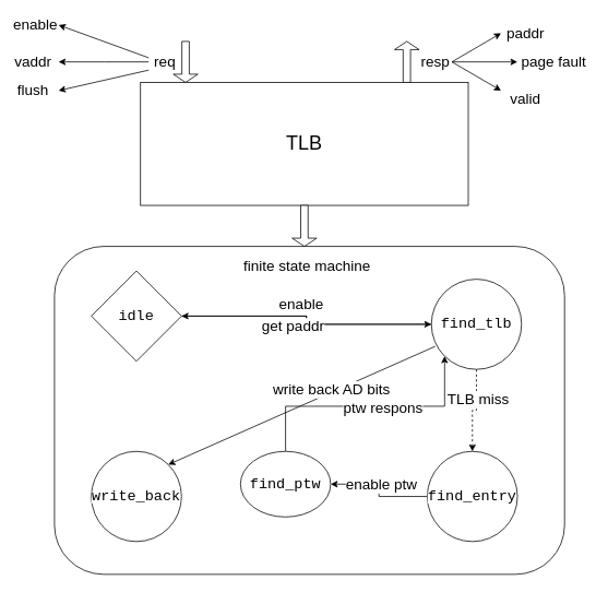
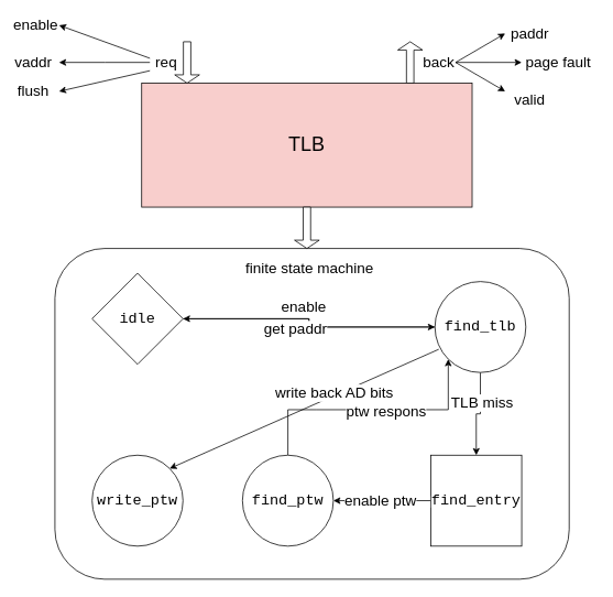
  <mxCell id="0" />
  <mxCell id="1" parent="0" />
  <mxCell id="2" value="" style="rounded=1;whiteSpace=wrap;html=1;" parent="1" vertex="1"><mxGeometry x="66" y="300" width="622.5" height="400" as="geometry" /></mxCell>
  <mxCell id="3" style="edgeStyle=orthogonalEdgeStyle;rounded=0;orthogonalLoop=1;jettySize=auto;html=1;exitX=1;exitY=0.5;exitDx=0;exitDy=0;" parent="1" source="4" target="26" edge="1"><mxGeometry relative="1" as="geometry" /></mxCell>
  <mxCell id="4" value="&lt;div style=&quot;font-family: &amp;#34;consolas&amp;#34; , &amp;#34;courier new&amp;#34; , monospace ; line-height: 22px&quot;&gt;&lt;span style=&quot;background-color: rgb(255 , 255 , 255)&quot;&gt;&lt;font style=&quot;font-size: 18px&quot;&gt;idle&lt;/font&gt;&lt;/span&gt;&lt;/div&gt;" style="rhombus;whiteSpace=wrap;html=1;aspect=fixed;" parent="1" vertex="1"><mxGeometry x="111" y="330" width="110" height="110" as="geometry" /></mxCell>
- <mxCell id="5" value="&lt;font style=&quot;font-size: 24px&quot;&gt;TLB&lt;/font&gt;" style="rounded=0;whiteSpace=wrap;html=1;" parent="1" vertex="1"><mxGeometry x="171" y="100" width="400" height="150" as="geometry" /></mxCell>
+ <mxCell id="5" value="&lt;font style=&quot;font-size: 24px&quot;&gt;TLB&lt;/font&gt;" style="rounded=0;whiteSpace=wrap;html=1;fillColor=#f8cecc;" parent="1" vertex="1"><mxGeometry x="171" y="100" width="400" height="150" as="geometry" /></mxCell>
  <mxCell id="6" value="" style="shape=singleArrow;direction=south;whiteSpace=wrap;html=1;" parent="1" vertex="1"><mxGeometry x="211" y="50" width="30" height="50" as="geometry" /></mxCell>
  <mxCell id="7" value="" style="shape=singleArrow;direction=south;whiteSpace=wrap;html=1;rotation=-180;" parent="1" vertex="1"><mxGeometry x="481" y="50" width="30" height="50" as="geometry" /></mxCell>
  <mxCell id="8" style="edgeStyle=orthogonalEdgeStyle;rounded=0;orthogonalLoop=1;jettySize=auto;html=1;exitX=0;exitY=0.5;exitDx=0;exitDy=0;" parent="1" source="9" edge="1"><mxGeometry relative="1" as="geometry"><mxPoint x="71" y="75" as="targetPoint" /></mxGeometry></mxCell>
  <mxCell id="9" value="&lt;span style=&quot;font-size: 18px&quot;&gt;req&lt;/span&gt;" style="text;html=1;strokeColor=none;fillColor=none;align=center;verticalAlign=middle;whiteSpace=wrap;rounded=0;" parent="1" vertex="1"><mxGeometry x="181" y="65" width="40" height="20" as="geometry" /></mxCell>
  <mxCell id="10" style="edgeStyle=orthogonalEdgeStyle;rounded=0;orthogonalLoop=1;jettySize=auto;html=1;exitX=1;exitY=0.5;exitDx=0;exitDy=0;" parent="1" source="11" edge="1"><mxGeometry relative="1" as="geometry"><mxPoint x="631" y="75" as="targetPoint" /></mxGeometry></mxCell>
- <mxCell id="11" value="&lt;font style=&quot;font-size: 18px&quot;&gt;resp&lt;/font&gt;" style="text;html=1;strokeColor=none;fillColor=none;align=center;verticalAlign=middle;whiteSpace=wrap;rounded=0;" parent="1" vertex="1"><mxGeometry x="511" y="65" width="40" height="20" as="geometry" /></mxCell>
+ <mxCell id="11" value="&lt;font style=&quot;font-size: 18px&quot;&gt;back&lt;/font&gt;" style="text;html=1;strokeColor=none;fillColor=none;align=center;verticalAlign=middle;whiteSpace=wrap;rounded=0;" parent="1" vertex="1"><mxGeometry x="511" y="65" width="40" height="20" as="geometry" /></mxCell>
  <mxCell id="12" value="" style="endArrow=classic;html=1;exitX=0;exitY=0.25;exitDx=0;exitDy=0;" parent="1" source="9" edge="1"><mxGeometry width="50" height="50" relative="1" as="geometry"><mxPoint x="71" y="110" as="sourcePoint" /><mxPoint x="71" y="30" as="targetPoint" /></mxGeometry></mxCell>
  <mxCell id="13" value="&lt;font style=&quot;font-size: 18px&quot;&gt;enable&lt;/font&gt;" style="text;html=1;strokeColor=none;fillColor=none;align=center;verticalAlign=middle;whiteSpace=wrap;rounded=0;" parent="1" vertex="1"><mxGeometry x="23" y="20" width="40" height="20" as="geometry" /></mxCell>
  <mxCell id="14" value="&lt;font style=&quot;font-size: 18px&quot;&gt;vaddr&lt;/font&gt;" style="text;html=1;strokeColor=none;fillColor=none;align=center;verticalAlign=middle;whiteSpace=wrap;rounded=0;" parent="1" vertex="1"><mxGeometry x="20" y="65" width="40" height="20" as="geometry" /></mxCell>
  <mxCell id="15" value="" style="endArrow=classic;html=1;exitX=0;exitY=1;exitDx=0;exitDy=0;" parent="1" source="9" edge="1"><mxGeometry width="50" height="50" relative="1" as="geometry"><mxPoint x="111" y="180" as="sourcePoint" /><mxPoint x="71" y="110" as="targetPoint" /></mxGeometry></mxCell>
  <mxCell id="16" value="&lt;font style=&quot;font-size: 18px&quot;&gt;flush&lt;/font&gt;" style="text;html=1;strokeColor=none;fillColor=none;align=center;verticalAlign=middle;whiteSpace=wrap;rounded=0;" parent="1" vertex="1"><mxGeometry x="20" y="100" width="40" height="20" as="geometry" /></mxCell>
  <mxCell id="17" value="" style="endArrow=classic;html=1;exitX=1;exitY=0.5;exitDx=0;exitDy=0;" parent="1" source="11" edge="1"><mxGeometry width="50" height="50" relative="1" as="geometry"><mxPoint x="591" y="100" as="sourcePoint" /><mxPoint x="611" y="40" as="targetPoint" /></mxGeometry></mxCell>
  <mxCell id="18" value="&lt;font style=&quot;font-size: 18px&quot;&gt;paddr&lt;/font&gt;" style="text;html=1;strokeColor=none;fillColor=none;align=center;verticalAlign=middle;whiteSpace=wrap;rounded=0;" parent="1" vertex="1"><mxGeometry x="621" y="30" width="40" height="20" as="geometry" /></mxCell>
  <mxCell id="19" value="&lt;font style=&quot;font-size: 18px&quot;&gt;page fault&lt;/font&gt;" style="text;html=1;strokeColor=none;fillColor=none;align=center;verticalAlign=middle;whiteSpace=wrap;rounded=0;" parent="1" vertex="1"><mxGeometry x="631" y="68" width="89" height="14.5" as="geometry" /></mxCell>
  <mxCell id="20" value="" style="endArrow=classic;html=1;" parent="1" edge="1"><mxGeometry width="50" height="50" relative="1" as="geometry"><mxPoint x="551" y="75" as="sourcePoint" /><mxPoint x="611" y="110" as="targetPoint" /></mxGeometry></mxCell>
  <mxCell id="21" value="&lt;font style=&quot;font-size: 18px&quot;&gt;valid&lt;/font&gt;" style="text;html=1;strokeColor=none;fillColor=none;align=center;verticalAlign=middle;whiteSpace=wrap;rounded=0;" parent="1" vertex="1"><mxGeometry x="621" y="110" width="40" height="20" as="geometry" /></mxCell>
  <mxCell id="22" style="edgeStyle=orthogonalEdgeStyle;rounded=0;orthogonalLoop=1;jettySize=auto;html=1;exitX=0;exitY=0.5;exitDx=0;exitDy=0;" parent="1" source="26" target="4" edge="1"><mxGeometry relative="1" as="geometry" /></mxCell>
  <mxCell id="23" value="enable" style="edgeLabel;html=1;align=center;verticalAlign=middle;resizable=0;points=[];fontSize=18;" parent="22" vertex="1" connectable="0"><mxGeometry x="0.08" y="-3" relative="1" as="geometry"><mxPoint y="-12" as="offset" /></mxGeometry></mxCell>
- <mxCell id="24" style="edgeStyle=orthogonalEdgeStyle;rounded=0;orthogonalLoop=1;jettySize=auto;html=1;exitX=0.5;exitY=1;exitDx=0;exitDy=0;entryX=0.5;entryY=0;entryDx=0;entryDy=0;dashed=1;" parent="1" source="26" target="29" edge="1"><mxGeometry relative="1" as="geometry" /></mxCell>
+ <mxCell id="24" style="edgeStyle=orthogonalEdgeStyle;rounded=0;orthogonalLoop=1;jettySize=auto;html=1;exitX=0.5;exitY=1;exitDx=0;exitDy=0;entryX=0.5;entryY=0;entryDx=0;entryDy=0;" parent="1" source="26" target="29" edge="1"><mxGeometry relative="1" as="geometry" /></mxCell>
  <mxCell id="25" value="TLB miss" style="edgeLabel;html=1;align=center;verticalAlign=middle;resizable=0;points=[];fontSize=18;" parent="24" vertex="1" connectable="0"><mxGeometry x="-0.321" y="1" relative="1" as="geometry"><mxPoint as="offset" /></mxGeometry></mxCell>
  <mxCell id="26" value="&lt;div style=&quot;font-family: &amp;#34;consolas&amp;#34; , &amp;#34;courier new&amp;#34; , monospace ; line-height: 22px&quot;&gt;&lt;span style=&quot;background-color: rgb(255 , 255 , 255)&quot;&gt;&lt;font style=&quot;font-size: 18px&quot;&gt;find_tlb&lt;/font&gt;&lt;/span&gt;&lt;/div&gt;" style="ellipse;whiteSpace=wrap;html=1;aspect=fixed;" parent="1" vertex="1"><mxGeometry x="526" y="340" width="110" height="110" as="geometry" /></mxCell>
  <mxCell id="27" style="edgeStyle=orthogonalEdgeStyle;rounded=0;orthogonalLoop=1;jettySize=auto;html=1;exitX=0;exitY=0.5;exitDx=0;exitDy=0;" parent="1" source="29" target="33" edge="1"><mxGeometry relative="1" as="geometry" /></mxCell>
  <mxCell id="28" value="enable ptw" style="edgeLabel;html=1;align=center;verticalAlign=middle;resizable=0;points=[];fontSize=18;" parent="27" vertex="1" connectable="0"><mxGeometry x="0.29" relative="1" as="geometry"><mxPoint x="14" as="offset" /></mxGeometry></mxCell>
- <mxCell id="29" value="&lt;div style=&quot;font-family: &amp;#34;consolas&amp;#34; , &amp;#34;courier new&amp;#34; , monospace ; line-height: 22px&quot;&gt;&lt;span style=&quot;background-color: rgb(255 , 255 , 255)&quot;&gt;&lt;font style=&quot;font-size: 18px&quot;&gt;find_entry&lt;/font&gt;&lt;/span&gt;&lt;/div&gt;" style="ellipse;whiteSpace=wrap;html=1;aspect=fixed;" parent="1" vertex="1"><mxGeometry x="521" y="550" width="110" height="110" as="geometry" /></mxCell>
- <mxCell id="30" value="&lt;div style=&quot;font-family: &amp;#34;consolas&amp;#34; , &amp;#34;courier new&amp;#34; , monospace ; line-height: 22px&quot;&gt;&lt;span style=&quot;background-color: rgb(255 , 255 , 255)&quot;&gt;&lt;font style=&quot;font-size: 18px&quot;&gt;write_back&lt;/font&gt;&lt;/span&gt;&lt;/div&gt;" style="ellipse;whiteSpace=wrap;html=1;aspect=fixed;" parent="1" vertex="1"><mxGeometry x="111" y="550" width="110" height="110" as="geometry" /></mxCell>
+ <mxCell id="29" value="&lt;div style=&quot;font-family: &amp;#34;consolas&amp;#34; , &amp;#34;courier new&amp;#34; , monospace ; line-height: 22px&quot;&gt;&lt;span style=&quot;background-color: rgb(255 , 255 , 255)&quot;&gt;&lt;font style=&quot;font-size: 18px&quot;&gt;find_entry&lt;/font&gt;&lt;/span&gt;&lt;/div&gt;" style="whiteSpace=wrap;html=1;aspect=fixed;rounded=0;" parent="1" vertex="1"><mxGeometry x="521" y="550" width="110" height="110" as="geometry" /></mxCell>
+ <mxCell id="30" value="&lt;div style=&quot;font-family: &amp;#34;consolas&amp;#34; , &amp;#34;courier new&amp;#34; , monospace ; line-height: 22px&quot;&gt;&lt;span style=&quot;background-color: rgb(255 , 255 , 255)&quot;&gt;&lt;font style=&quot;font-size: 18px&quot;&gt;write_ptw&lt;/font&gt;&lt;/span&gt;&lt;/div&gt;" style="ellipse;whiteSpace=wrap;html=1;aspect=fixed;" parent="1" vertex="1"><mxGeometry x="111" y="550" width="110" height="110" as="geometry" /></mxCell>
  <mxCell id="31" style="edgeStyle=orthogonalEdgeStyle;rounded=0;orthogonalLoop=1;jettySize=auto;html=1;exitX=0.5;exitY=0;exitDx=0;exitDy=0;entryX=0;entryY=1;entryDx=0;entryDy=0;" parent="1" source="33" target="26" edge="1"><mxGeometry relative="1" as="geometry"><Array as="points"><mxPoint x="382" y="495" /><mxPoint x="537" y="495" /></Array></mxGeometry></mxCell>
  <mxCell id="32" value="ptw respons" style="edgeLabel;html=1;align=center;verticalAlign=middle;resizable=0;points=[];fontSize=18;" parent="31" vertex="1" connectable="0"><mxGeometry x="-0.205" relative="1" as="geometry"><mxPoint x="50" y="1" as="offset" /></mxGeometry></mxCell>
- <mxCell id="33" value="&lt;div style=&quot;font-family: &amp;#34;consolas&amp;#34; , &amp;#34;courier new&amp;#34; , monospace ; line-height: 22px&quot;&gt;&lt;span style=&quot;background-color: rgb(255 , 255 , 255)&quot;&gt;&lt;font style=&quot;font-size: 18px&quot;&gt;find_ptw&lt;/font&gt;&lt;/span&gt;&lt;/div&gt;" style="ellipse;whiteSpace=wrap;html=1;aspect=fixed;" parent="1" vertex="1"><mxGeometry x="293" y="550" width="110" height="80" as="geometry" /></mxCell>
+ <mxCell id="33" value="&lt;div style=&quot;font-family: &amp;#34;consolas&amp;#34; , &amp;#34;courier new&amp;#34; , monospace ; line-height: 22px&quot;&gt;&lt;span style=&quot;background-color: rgb(255 , 255 , 255)&quot;&gt;&lt;font style=&quot;font-size: 18px&quot;&gt;find_ptw&lt;/font&gt;&lt;/span&gt;&lt;/div&gt;" style="ellipse;whiteSpace=wrap;html=1;aspect=fixed;" parent="1" vertex="1"><mxGeometry x="293" y="550" width="110" height="110" as="geometry" /></mxCell>
  <mxCell id="34" value="" style="endArrow=classic;html=1;exitX=0.042;exitY=0.745;exitDx=0;exitDy=0;exitPerimeter=0;entryX=1;entryY=0;entryDx=0;entryDy=0;" parent="1" source="26" target="30" edge="1"><mxGeometry width="50" height="50" relative="1" as="geometry"><mxPoint x="331" y="500" as="sourcePoint" /><mxPoint x="381" y="450" as="targetPoint" /><Array as="points" /></mxGeometry></mxCell>
  <mxCell id="35" value="write back AD bits" style="edgeLabel;html=1;align=center;verticalAlign=middle;resizable=0;points=[];fontSize=18;" parent="34" vertex="1" connectable="0"><mxGeometry x="0.088" relative="1" as="geometry"><mxPoint x="50" y="-26" as="offset" /></mxGeometry></mxCell>
  <mxCell id="36" value="&lt;font style=&quot;font-size: 18px&quot;&gt;finite state machine&lt;/font&gt;" style="text;html=1;strokeColor=none;fillColor=none;align=center;verticalAlign=middle;whiteSpace=wrap;rounded=0;" parent="1" vertex="1"><mxGeometry x="285" y="320" width="179.25" height="10" as="geometry" /></mxCell>
  <mxCell id="37" value="" style="shape=singleArrow;direction=south;whiteSpace=wrap;html=1;" parent="1" vertex="1"><mxGeometry x="356" y="250" width="30" height="50" as="geometry" /></mxCell>
  <mxCell id="38" value="get paddr" style="edgeLabel;html=1;align=center;verticalAlign=middle;resizable=0;points=[];fontSize=18;" parent="1" vertex="1" connectable="0"><mxGeometry x="371" y="380" as="geometry"><mxPoint x="-15" y="17" as="offset" /></mxGeometry></mxCell>
